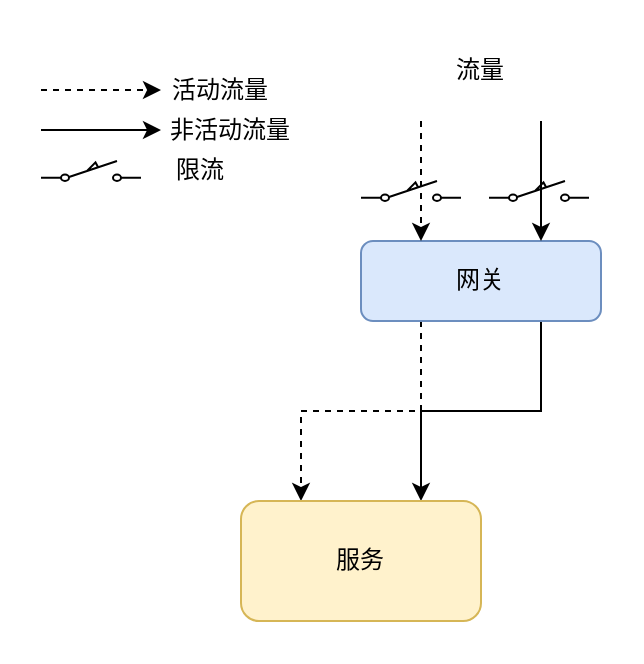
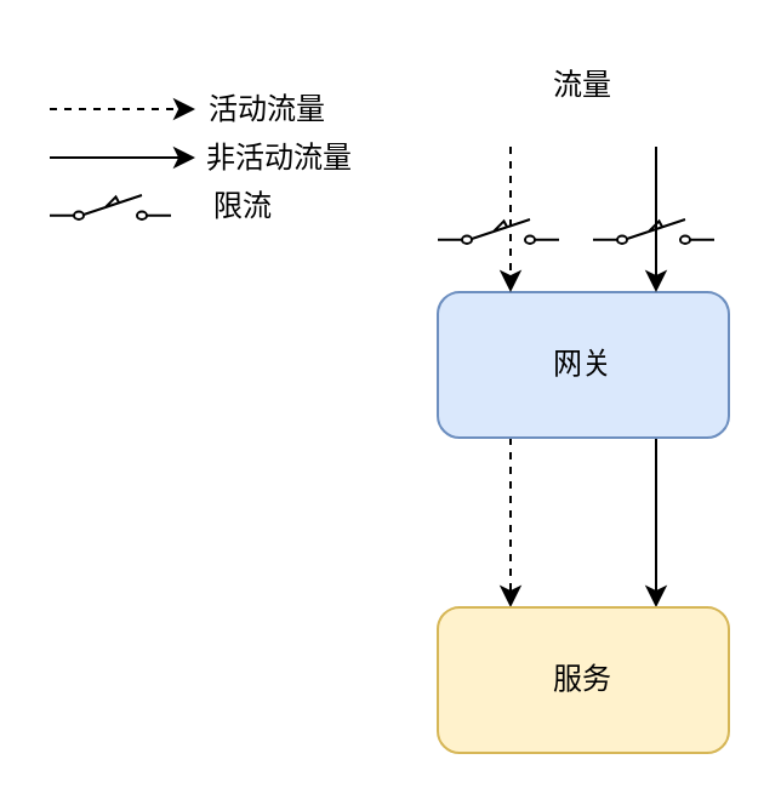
  <mxCell id="0" />
  <mxCell id="1" parent="0" />
  <mxCell id="2" style="edgeStyle=orthogonalEdgeStyle;rounded=0;orthogonalLoop=1;jettySize=auto;html=1;entryX=0.25;entryY=0;entryDx=0;entryDy=0;exitX=0.25;exitY=1;exitDx=0;exitDy=0;dashed=1;" edge="1" parent="1" source="4" target="11"><mxGeometry relative="1" as="geometry" /></mxCell>
  <mxCell id="3" value="" style="edgeStyle=orthogonalEdgeStyle;rounded=0;orthogonalLoop=1;jettySize=auto;html=1;exitX=0.75;exitY=1;exitDx=0;exitDy=0;entryX=0.75;entryY=0;entryDx=0;entryDy=0;" edge="1" parent="1" source="4" target="11"><mxGeometry relative="1" as="geometry" /></mxCell>
- <mxCell id="4" value="网关" style="rounded=1;whiteSpace=wrap;html=1;fillColor=#dae8fc;strokeColor=#6c8ebf;" vertex="1" parent="1"><mxGeometry x="180" y="120" width="120" height="40" as="geometry" /></mxCell>
+ <mxCell id="4" value="网关" style="rounded=1;whiteSpace=wrap;html=1;fillColor=#dae8fc;strokeColor=#6c8ebf;" vertex="1" parent="1"><mxGeometry x="180" y="120" width="120" height="60" as="geometry" /></mxCell>
  <mxCell id="5" value="" style="endArrow=classic;html=1;rounded=0;entryX=0.25;entryY=0;entryDx=0;entryDy=0;startArrow=none;dashed=1;" edge="1" parent="1" target="4"><mxGeometry width="50" height="50" relative="1" as="geometry"><mxPoint x="210" y="60" as="sourcePoint" /><mxPoint x="250" y="40" as="targetPoint" /></mxGeometry></mxCell>
  <mxCell id="6" value="流量" style="text;html=1;strokeColor=none;fillColor=none;align=center;verticalAlign=middle;whiteSpace=wrap;rounded=0;" vertex="1" parent="1"><mxGeometry x="210" y="20" width="60" height="30" as="geometry" /></mxCell>
  <mxCell id="7" value="" style="endArrow=classic;html=1;rounded=0;exitX=0.5;exitY=1;exitDx=0;exitDy=0;dashed=1;" edge="1" parent="1"><mxGeometry width="50" height="50" relative="1" as="geometry"><mxPoint x="20" y="44.5" as="sourcePoint" /><mxPoint x="80" y="44.5" as="targetPoint" /></mxGeometry></mxCell>
  <mxCell id="8" value="活动流量" style="text;html=1;strokeColor=none;fillColor=none;align=center;verticalAlign=middle;whiteSpace=wrap;rounded=0;" vertex="1" parent="1"><mxGeometry x="80" y="30" width="60" height="30" as="geometry" /></mxCell>
  <mxCell id="9" value="" style="endArrow=classic;html=1;rounded=0;exitX=0.5;exitY=1;exitDx=0;exitDy=0;" edge="1" parent="1"><mxGeometry width="50" height="50" relative="1" as="geometry"><mxPoint x="20" y="64.5" as="sourcePoint" /><mxPoint x="80" y="64.5" as="targetPoint" /></mxGeometry></mxCell>
  <mxCell id="10" value="非活动流量" style="text;html=1;strokeColor=none;fillColor=none;align=center;verticalAlign=middle;whiteSpace=wrap;rounded=0;" vertex="1" parent="1"><mxGeometry x="80" y="50" width="70" height="30" as="geometry" /></mxCell>
- <mxCell id="11" value="服务" style="rounded=1;whiteSpace=wrap;html=1;fillColor=#fff2cc;strokeColor=#d6b656;" vertex="1" parent="1"><mxGeometry x="120" y="250" width="120" height="60" as="geometry" /></mxCell>
+ <mxCell id="11" value="服务" style="rounded=1;whiteSpace=wrap;html=1;fillColor=#fff2cc;strokeColor=#d6b656;" vertex="1" parent="1"><mxGeometry x="180" y="250" width="120" height="60" as="geometry" /></mxCell>
  <mxCell id="12" value="" style="pointerEvents=1;verticalLabelPosition=bottom;shadow=0;dashed=0;align=center;html=1;verticalAlign=top;shape=mxgraph.electrical.electro-mechanical.limitSwitch2;elSwitchState=off;" vertex="1" parent="1"><mxGeometry x="180" y="90" width="50" height="10" as="geometry" /></mxCell>
  <mxCell id="13" value="" style="pointerEvents=1;verticalLabelPosition=bottom;shadow=0;dashed=0;align=center;html=1;verticalAlign=top;shape=mxgraph.electrical.electro-mechanical.limitSwitch2;elSwitchState=off;" vertex="1" parent="1"><mxGeometry x="244" y="90" width="50" height="10" as="geometry" /></mxCell>
  <mxCell id="14" value="" style="endArrow=classic;html=1;rounded=0;entryX=0.75;entryY=0;entryDx=0;entryDy=0;startArrow=none;" edge="1" parent="1" target="4"><mxGeometry width="50" height="50" relative="1" as="geometry"><mxPoint x="270" y="60" as="sourcePoint" /><mxPoint x="250" y="130" as="targetPoint" /></mxGeometry></mxCell>
  <mxCell id="15" value="" style="pointerEvents=1;verticalLabelPosition=bottom;shadow=0;dashed=0;align=center;html=1;verticalAlign=top;shape=mxgraph.electrical.electro-mechanical.limitSwitch2;elSwitchState=off;" vertex="1" parent="1"><mxGeometry x="20" y="80" width="50" height="10" as="geometry" /></mxCell>
  <mxCell id="16" value="限流" style="text;html=1;strokeColor=none;fillColor=none;align=center;verticalAlign=middle;whiteSpace=wrap;rounded=0;" vertex="1" parent="1"><mxGeometry x="80" y="70" width="40" height="30" as="geometry" /></mxCell>
